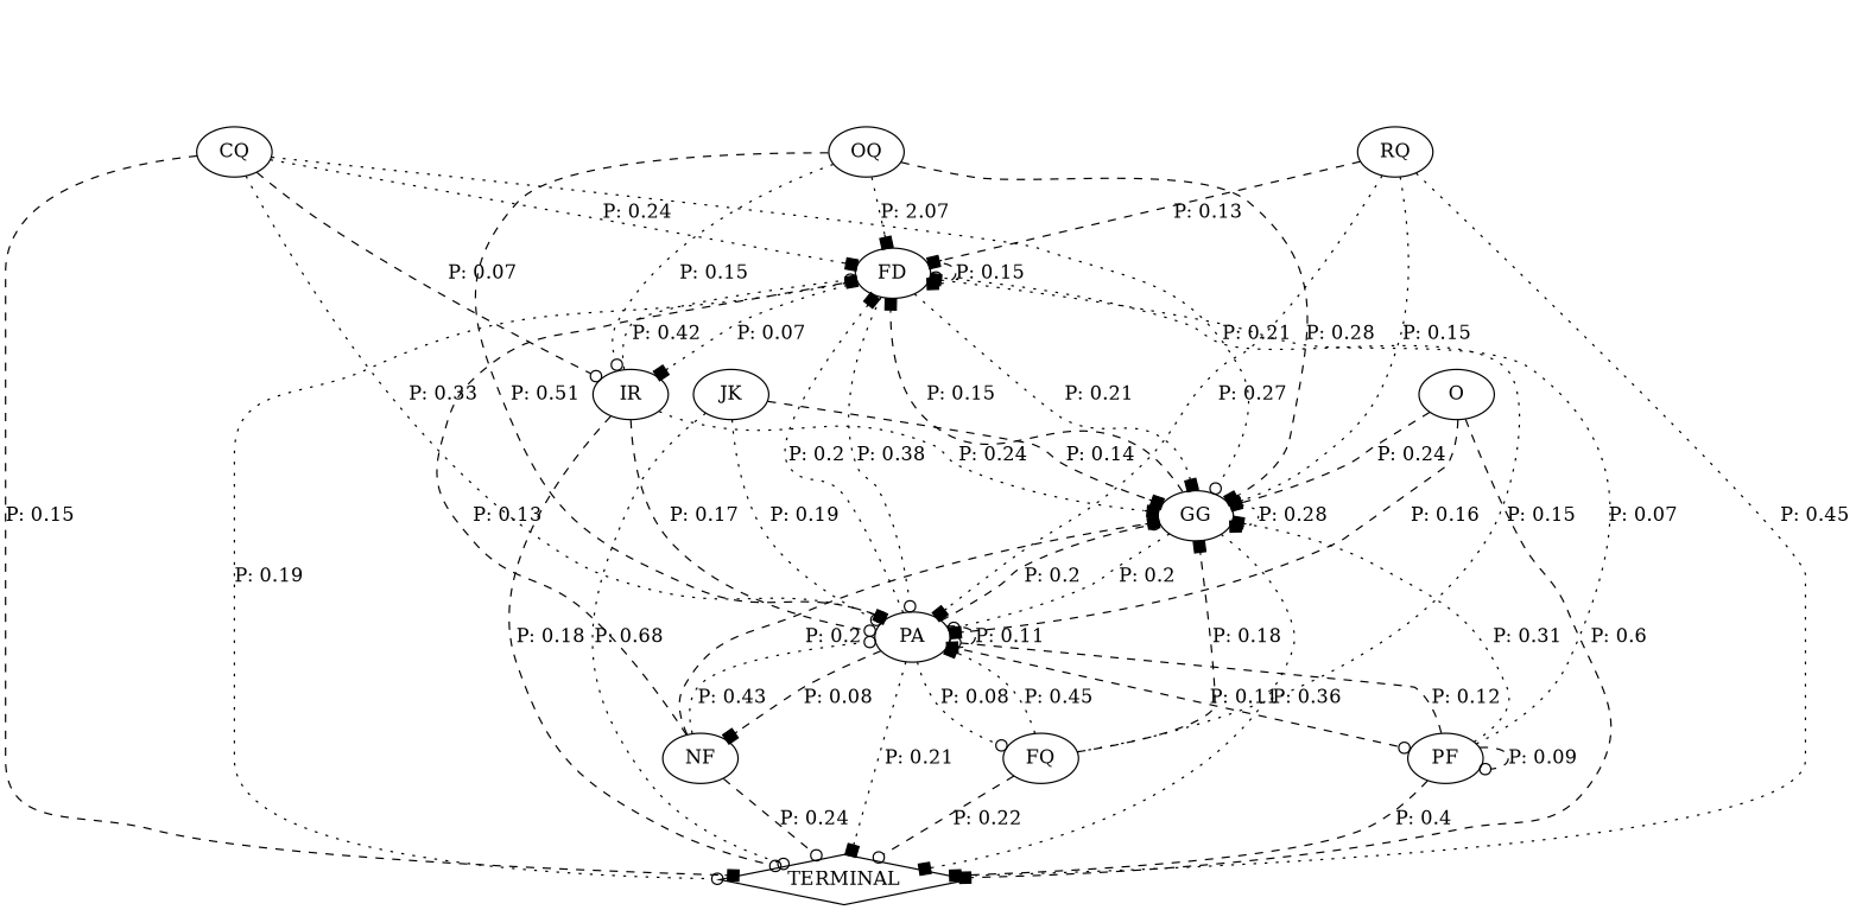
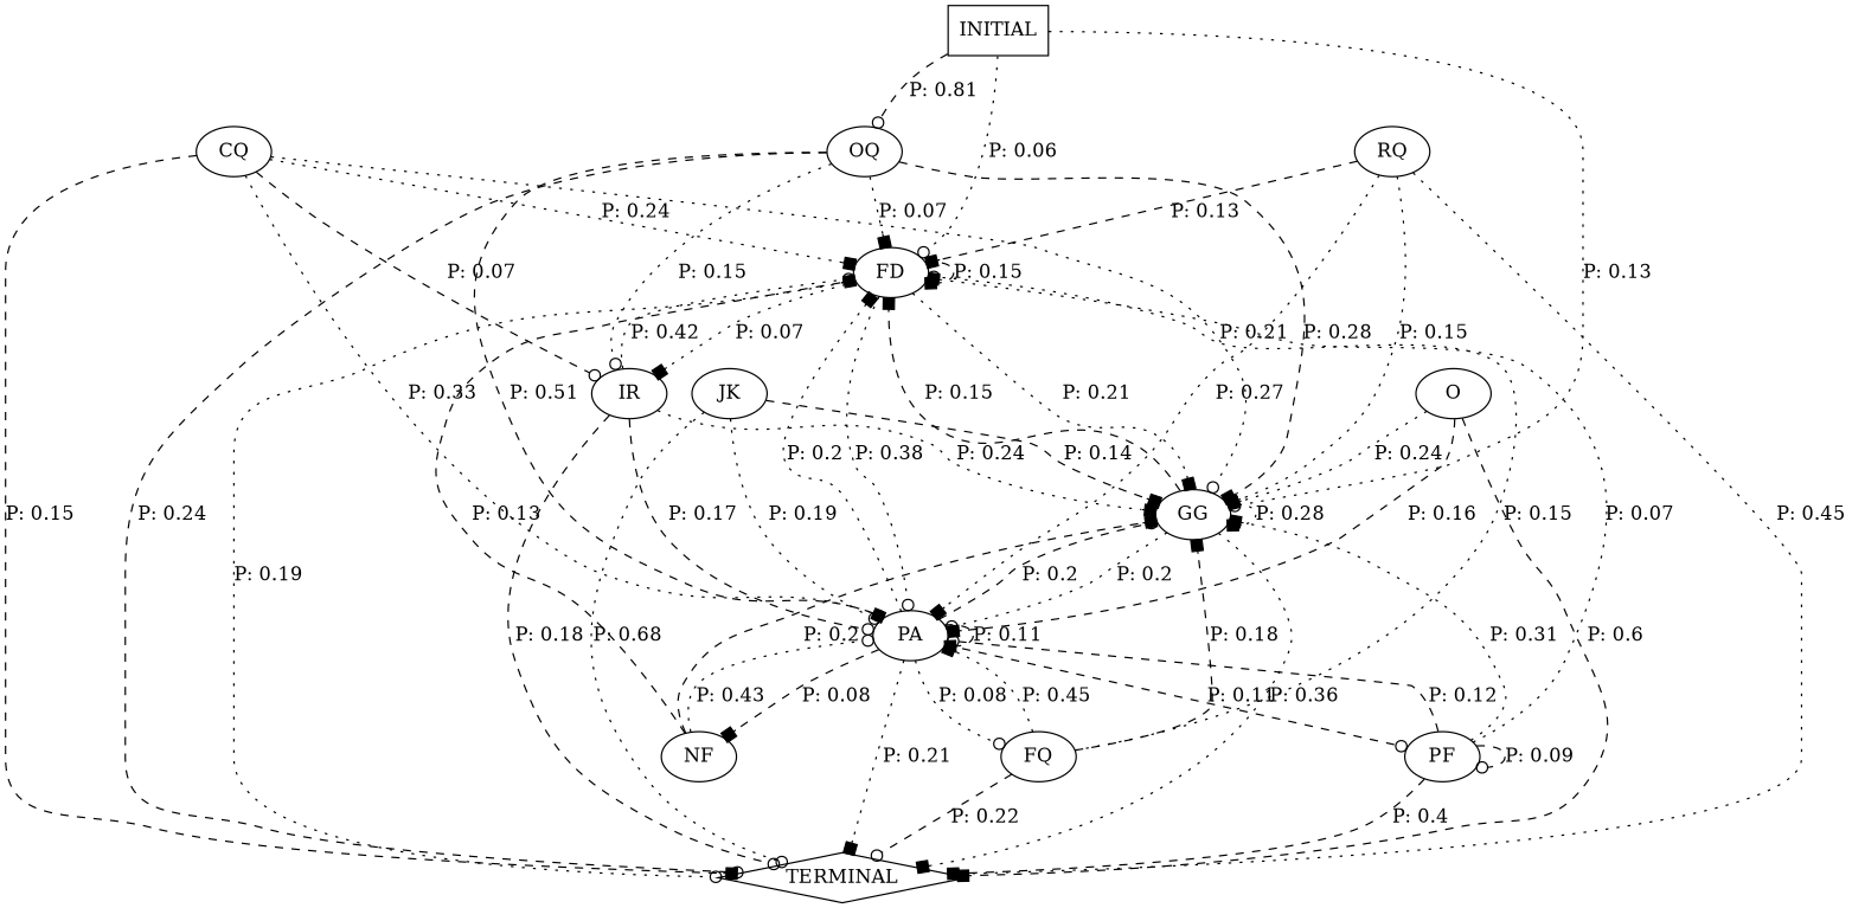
  digraph {
    edge [arrowhead=box style=dotted]
    n1 [label=CQ]
    n2 [label=FD]
    n3 [label=GG]
    n4 [label=IR]
    n5 [label=PA]
    n6 [label=TERMINAL shape=diamond]
    n7 [label=FQ]
    n8 [label=NF]
    n9 [label=PF]
    n10 [label=JK]
    n11 [label=O]
    n12 [label=OQ]
    n13 [label=RQ]
+   n14 [label=INITIAL shape=box]
    n1 -> n2 [label="P: 0.24"]
    n1 -> n3 [arrowhead=odot label="P: 0.21"]
    n1 -> n4 [arrowhead=odot label="P: 0.07" style=dashed]
    n1 -> n5 [label="P: 0.33"]
    n1 -> n6 [label="P: 0.15" style=dashed]
    n2 -> n2 [label="P: 0.15" style=dashed]
    n2 -> n3 [label="P: 0.21"]
    n2 -> n4 [label="P: 0.07"]
    n2 -> n5 [arrowhead=odot label="P: 0.38"]
    n2 -> n6 [arrowhead=odot label="P: 0.19"]
    n3 -> n2 [label="P: 0.15" style=dashed]
    n3 -> n3 [label="P: 0.28"]
    n3 -> n5 [arrowhead=odot label="P: 0.2"]
    n3 -> n6 [label="P: 0.36"]
    n4 -> n2 [arrowhead=odot label="P: 0.42"]
    n4 -> n3 [label="P: 0.24"]
    n4 -> n5 [arrowhead=odot label="P: 0.17" style=dashed]
    n4 -> n6 [arrowhead=odot label="P: 0.18" style=dashed]
    n5 -> n2 [label="P: 0.2"]
    n5 -> n3 [arrowhead=odot label="P: 0.2" style=dashed]
    n5 -> n5 [label="P: 0.11" style=dashed]
    n5 -> n6 [label="P: 0.21"]
    n5 -> n7 [arrowhead=odot label="P: 0.08"]
    n5 -> n8 [label="P: 0.08" style=dashed]
    n5 -> n9 [arrowhead=odot label="P: 0.11" style=dashed]
    n7 -> n2 [arrowhead=odot label="P: 0.15"]
    n7 -> n3 [label="P: 0.18" style=dashed]
    n7 -> n5 [label="P: 0.45"]
    n7 -> n6 [arrowhead=odot label="P: 0.22" style=dashed]
    n8 -> n2 [label="P: 0.13" style=dashed]
    n8 -> n3 [label="P: 0.2" style=dashed]
    n8 -> n5 [arrowhead=odot label="P: 0.43"]
-   n8 -> n6 [arrowhead=odot label="P: 0.24" style=dashed]
+   n12 -> n6 [arrowhead=odot label="P: 0.24" style=dashed]
    n9 -> n2 [label="P: 0.07"]
    n9 -> n3 [label="P: 0.31"]
    n9 -> n5 [arrowhead=odot label="P: 0.12" style=dashed]
    n9 -> n6 [label="P: 0.4" style=dashed]
    n9 -> n9 [arrowhead=odot label="P: 0.09" style=dashed]
    n10 -> n3 [label="P: 0.14" style=dashed]
    n10 -> n5 [arrowhead=odot label="P: 0.19"]
    n10 -> n6 [arrowhead=odot label="P: 0.68"]
-   n11 -> n3 [label="P: 0.24" style=dashed]
+   n11 -> n3 [label="P: 0.24"]
    n11 -> n5 [label="P: 0.16" style=dashed]
    n11 -> n6 [label="P: 0.6" style=dashed]
-   n12 -> n2 [label="P: 2.07"]
+   n12 -> n2 [label="P: 0.07"]
    n12 -> n3 [label="P: 0.28" style=dashed]
    n12 -> n4 [arrowhead=odot label="P: 0.15"]
    n12 -> n5 [arrowhead=odot label="P: 0.51" style=dashed]
    n13 -> n2 [label="P: 0.13" style=dashed]
    n13 -> n3 [label="P: 0.15"]
    n13 -> n5 [label="P: 0.27"]
    n13 -> n6 [arrowhead=odot label="P: 0.45"]
+   n14 -> n2 [arrowhead=odot label="P: 0.06"]
+   n14 -> n3 [arrowhead=odot label="P: 0.13"]
+   n14 -> n12 [arrowhead=odot label="P: 0.81" style=dashed]
  }
